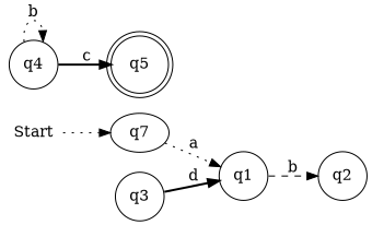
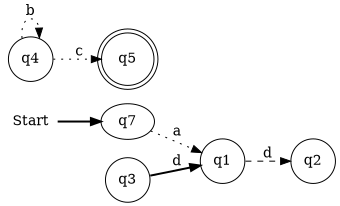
  digraph {
    rankdir=LR
    node [shape=circle]
    edge [style=bold]
    Start [shape=plaintext]
    n2 [label=q7 shape=""]
    q1
    q2
    q3
    q4
    q5 [shape=doublecircle]
-   Start -> n2 [style=dotted]
+   Start -> n2
    n2 -> q1 [label=a style=dotted]
-   q1 -> q2 [label=b style=dashed]
+   q1 -> q2 [label=d style=dashed]
    q3 -> q1 [label=d]
    q4 -> q4 [label=b style=dotted]
-   q4 -> q5 [label=c]
+   q4 -> q5 [label=c style=dotted]
  }
